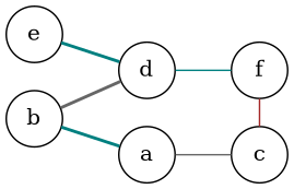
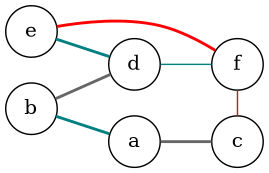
  graph {
    rankdir=LR
    node [fixedsize=true]
    edge [color=teal style=bold]
    b [height=0.5 width=0.5]
    e [height=0.5 width=0.5]
    a [height=0.5 width=0.5]
    d [height=0.5 width=0.5]
    c [height=0.5 width=0.5]
    f [height=0.5 width=0.5]
    subgraph sub_1 {
      rank=same
      b
      e
    }
    subgraph sub_2 {
      rank=same
      a
      d
    }
    subgraph sub_3 {
      rank=same
      c
      f
    }
    b -- a
    b -- d [color=gray40]
    e -- d
-   a -- c [color=gray40 style=solid]
+   e -- f [color=red]
+   a -- c [color=gray40]
    d -- f [style=""]
    f -- c [color=brown style=""]
  }
